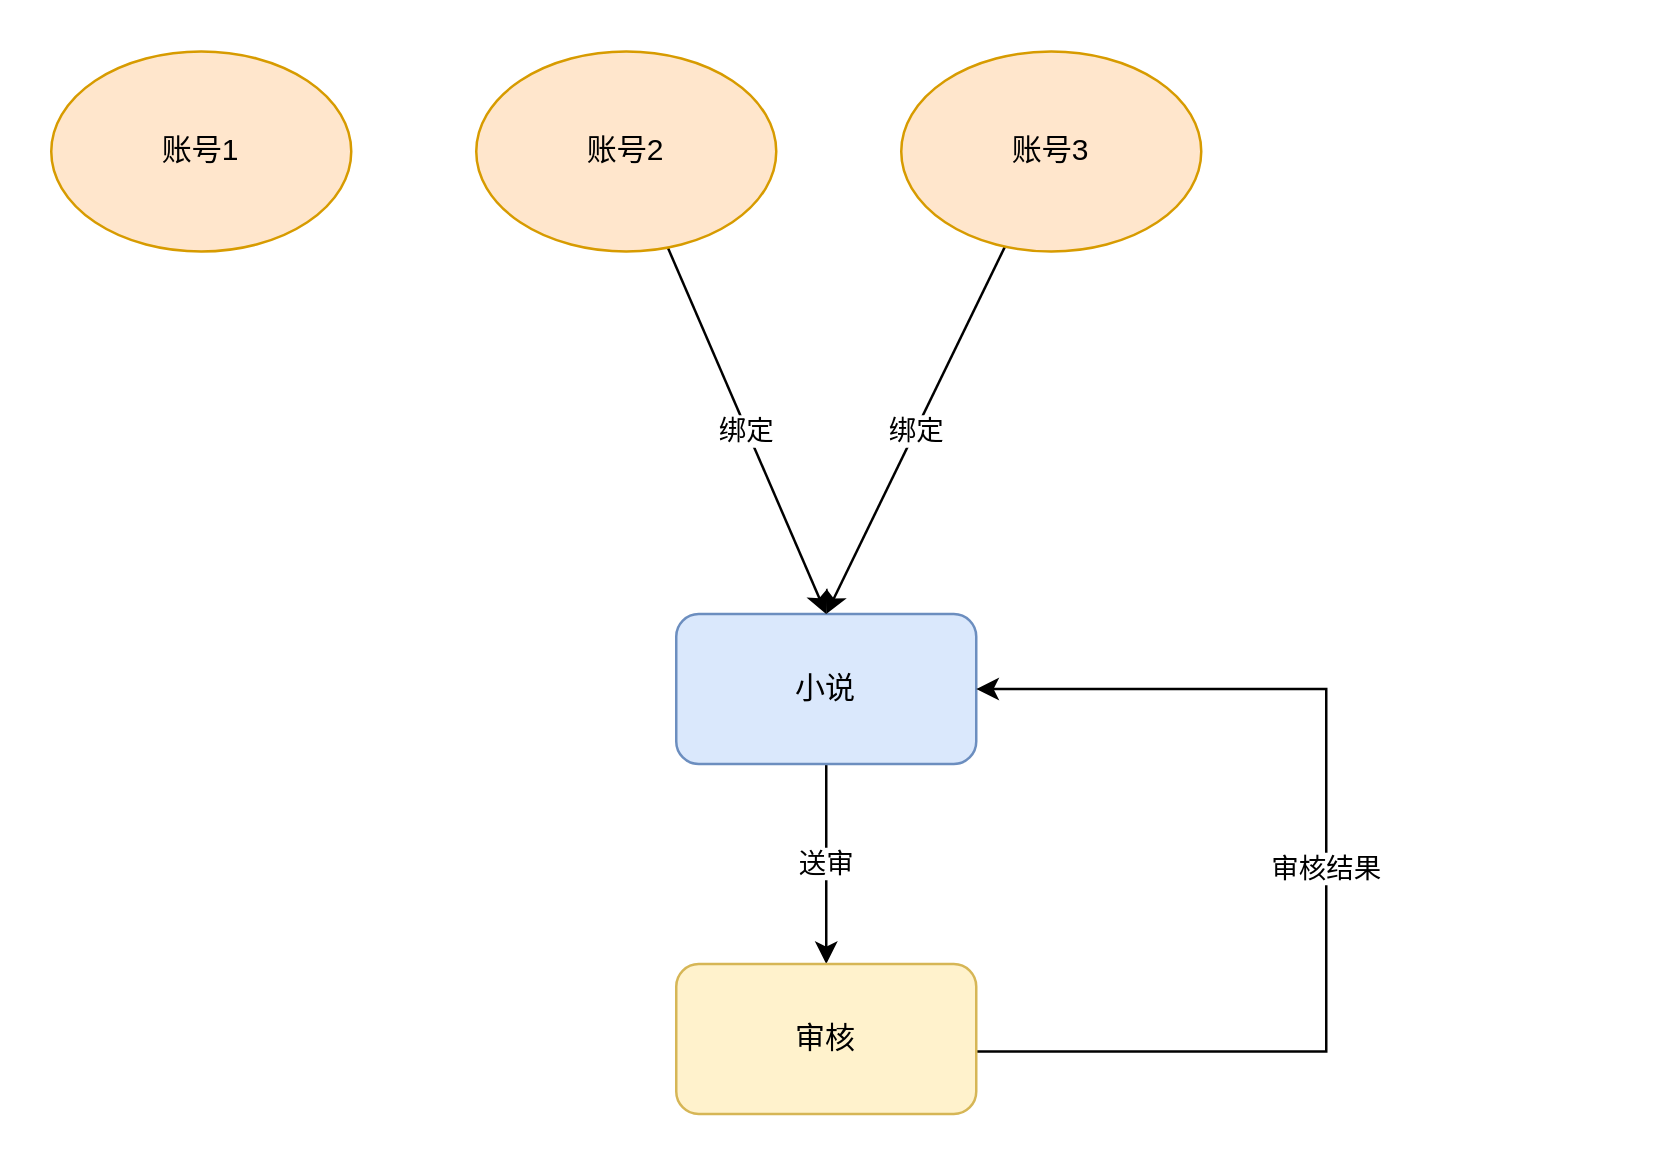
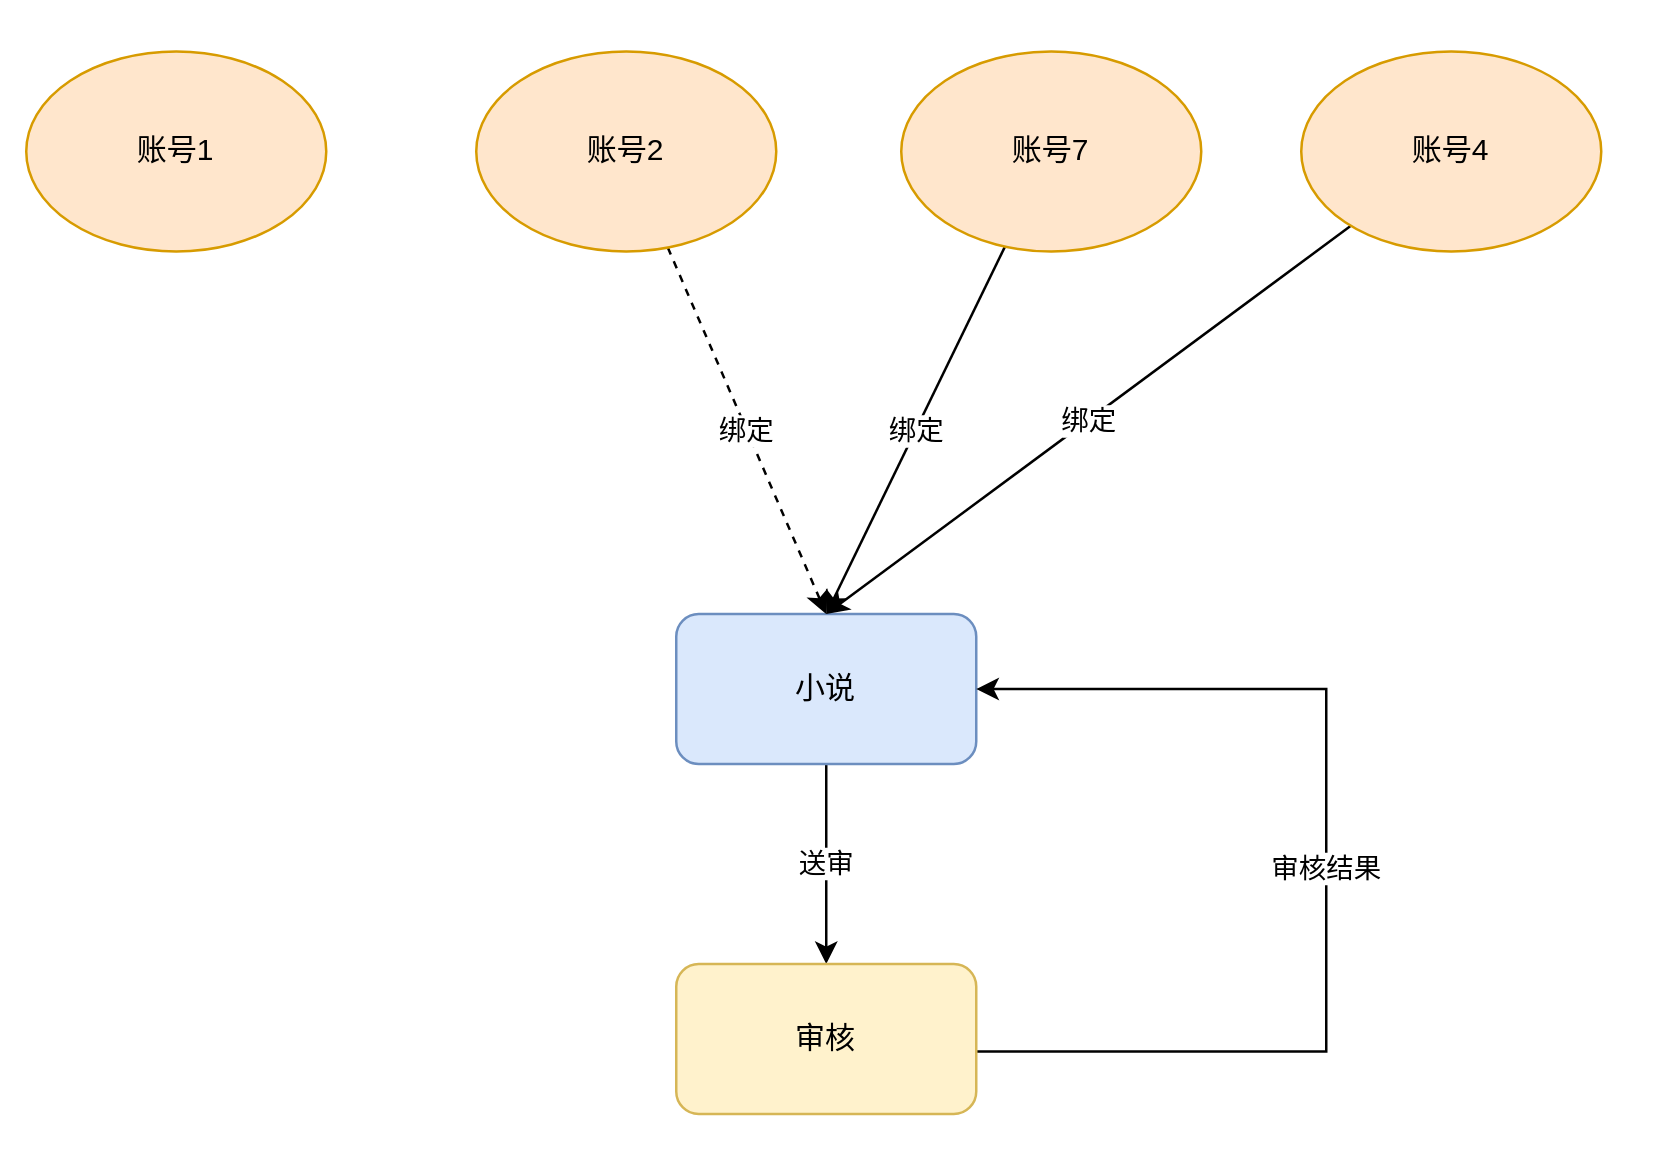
  <mxCell id="0" />
  <mxCell id="1" parent="0" />
  <mxCell id="2" value="送审" style="edgeStyle=none;rounded=0;orthogonalLoop=1;jettySize=auto;html=1;" edge="1" parent="1" source="3" target="12"><mxGeometry relative="1" as="geometry" /></mxCell>
  <mxCell id="3" value="小说" style="rounded=1;whiteSpace=wrap;html=1;fillColor=#dae8fc;strokeColor=#6c8ebf;" vertex="1" parent="1"><mxGeometry x="270" y="245" width="120" height="60" as="geometry" /></mxCell>
- <mxCell id="4" value="账号1" style="ellipse;whiteSpace=wrap;html=1;fillColor=#ffe6cc;strokeColor=#d79b00;" vertex="1" parent="1"><mxGeometry x="20" y="20" width="120" height="80" as="geometry" /></mxCell>
- <mxCell id="5" value="绑定" style="edgeStyle=none;rounded=0;orthogonalLoop=1;jettySize=auto;html=1;entryX=0.5;entryY=0;entryDx=0;entryDy=0;" edge="1" parent="1" source="6" target="3"><mxGeometry relative="1" as="geometry" /></mxCell>
+ <mxCell id="4" value="账号1" style="ellipse;whiteSpace=wrap;html=1;fillColor=#ffe6cc;strokeColor=#d79b00;" vertex="1" parent="1"><mxGeometry x="10" y="20" width="120" height="80" as="geometry" /></mxCell>
+ <mxCell id="5" value="绑定" style="edgeStyle=none;rounded=0;orthogonalLoop=1;jettySize=auto;html=1;entryX=0.5;entryY=0;entryDx=0;entryDy=0;dashed=1;" edge="1" parent="1" source="6" target="3"><mxGeometry relative="1" as="geometry" /></mxCell>
  <mxCell id="6" value="账号2" style="ellipse;whiteSpace=wrap;html=1;fillColor=#ffe6cc;strokeColor=#d79b00;" vertex="1" parent="1"><mxGeometry x="190" y="20" width="120" height="80" as="geometry" /></mxCell>
  <mxCell id="7" value="绑定" style="edgeStyle=none;rounded=0;orthogonalLoop=1;jettySize=auto;html=1;entryX=0.5;entryY=0;entryDx=0;entryDy=0;" edge="1" parent="1" source="8" target="3"><mxGeometry relative="1" as="geometry" /></mxCell>
- <mxCell id="8" value="账号3" style="ellipse;whiteSpace=wrap;html=1;fillColor=#ffe6cc;strokeColor=#d79b00;" vertex="1" parent="1"><mxGeometry x="360" y="20" width="120" height="80" as="geometry" /></mxCell>
+ <mxCell id="8" value="账号7" style="ellipse;whiteSpace=wrap;html=1;fillColor=#ffe6cc;strokeColor=#d79b00;" vertex="1" parent="1"><mxGeometry x="360" y="20" width="120" height="80" as="geometry" /></mxCell>
+ <mxCell id="9" value="绑定" style="edgeStyle=none;rounded=0;orthogonalLoop=1;jettySize=auto;html=1;entryX=0.5;entryY=0;entryDx=0;entryDy=0;" edge="1" parent="1" source="10" target="3"><mxGeometry relative="1" as="geometry" /></mxCell>
+ <mxCell id="10" value="账号4" style="ellipse;whiteSpace=wrap;html=1;fillColor=#ffe6cc;strokeColor=#d79b00;" vertex="1" parent="1"><mxGeometry x="520" y="20" width="120" height="80" as="geometry" /></mxCell>
  <mxCell id="11" value="审核结果" style="edgeStyle=orthogonalEdgeStyle;rounded=0;orthogonalLoop=1;jettySize=auto;html=1;entryX=1;entryY=0.5;entryDx=0;entryDy=0;" edge="1" parent="1" source="12" target="3"><mxGeometry relative="1" as="geometry"><Array as="points"><mxPoint x="530" y="420" /><mxPoint x="530" y="275" /></Array></mxGeometry></mxCell>
  <mxCell id="12" value="审核" style="whiteSpace=wrap;html=1;rounded=1;fillColor=#fff2cc;strokeColor=#d6b656;" vertex="1" parent="1"><mxGeometry x="270" y="385" width="120" height="60" as="geometry" /></mxCell>
